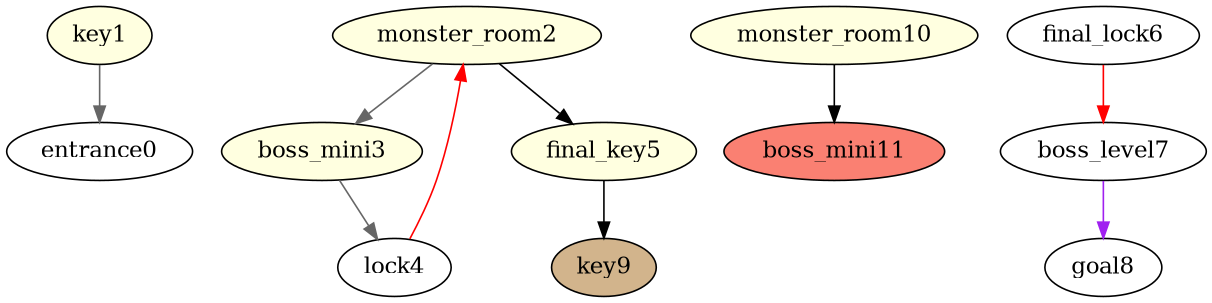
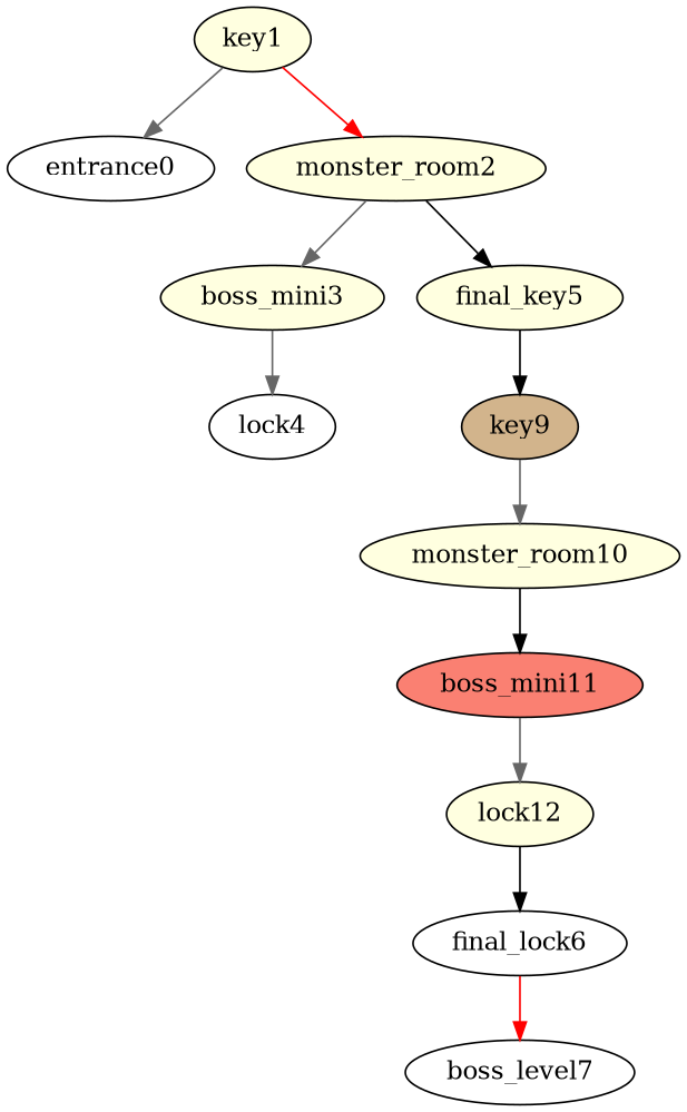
  digraph {
    node [fillcolor=lightyellow style=filled]
    edge [color=gray40]
    entrance0 [fillcolor=white]
    key1
    monster_room2
    boss_mini3
    final_key5
    lock4 [fillcolor=white]
    key9 [fillcolor=tan]
    monster_room10
    boss_mini11 [fillcolor=salmon]
    final_lock6 [fillcolor=white]
    boss_level7 [fillcolor=white]
-   goal8 [fillcolor=white]
+   lock12
    key1 -> entrance0
-   lock4 -> monster_room2 [color=red]
+   key1 -> monster_room2 [color=red]
    monster_room2 -> boss_mini3
    monster_room2 -> final_key5 [color=black]
    boss_mini3 -> lock4
    final_key5 -> key9 [color=black]
+   key9 -> monster_room10
    monster_room10 -> boss_mini11 [color=black]
+   boss_mini11 -> lock12
    final_lock6 -> boss_level7 [color=red]
-   boss_level7 -> goal8 [color=purple]
+   lock12 -> final_lock6 [color=black]
  }
